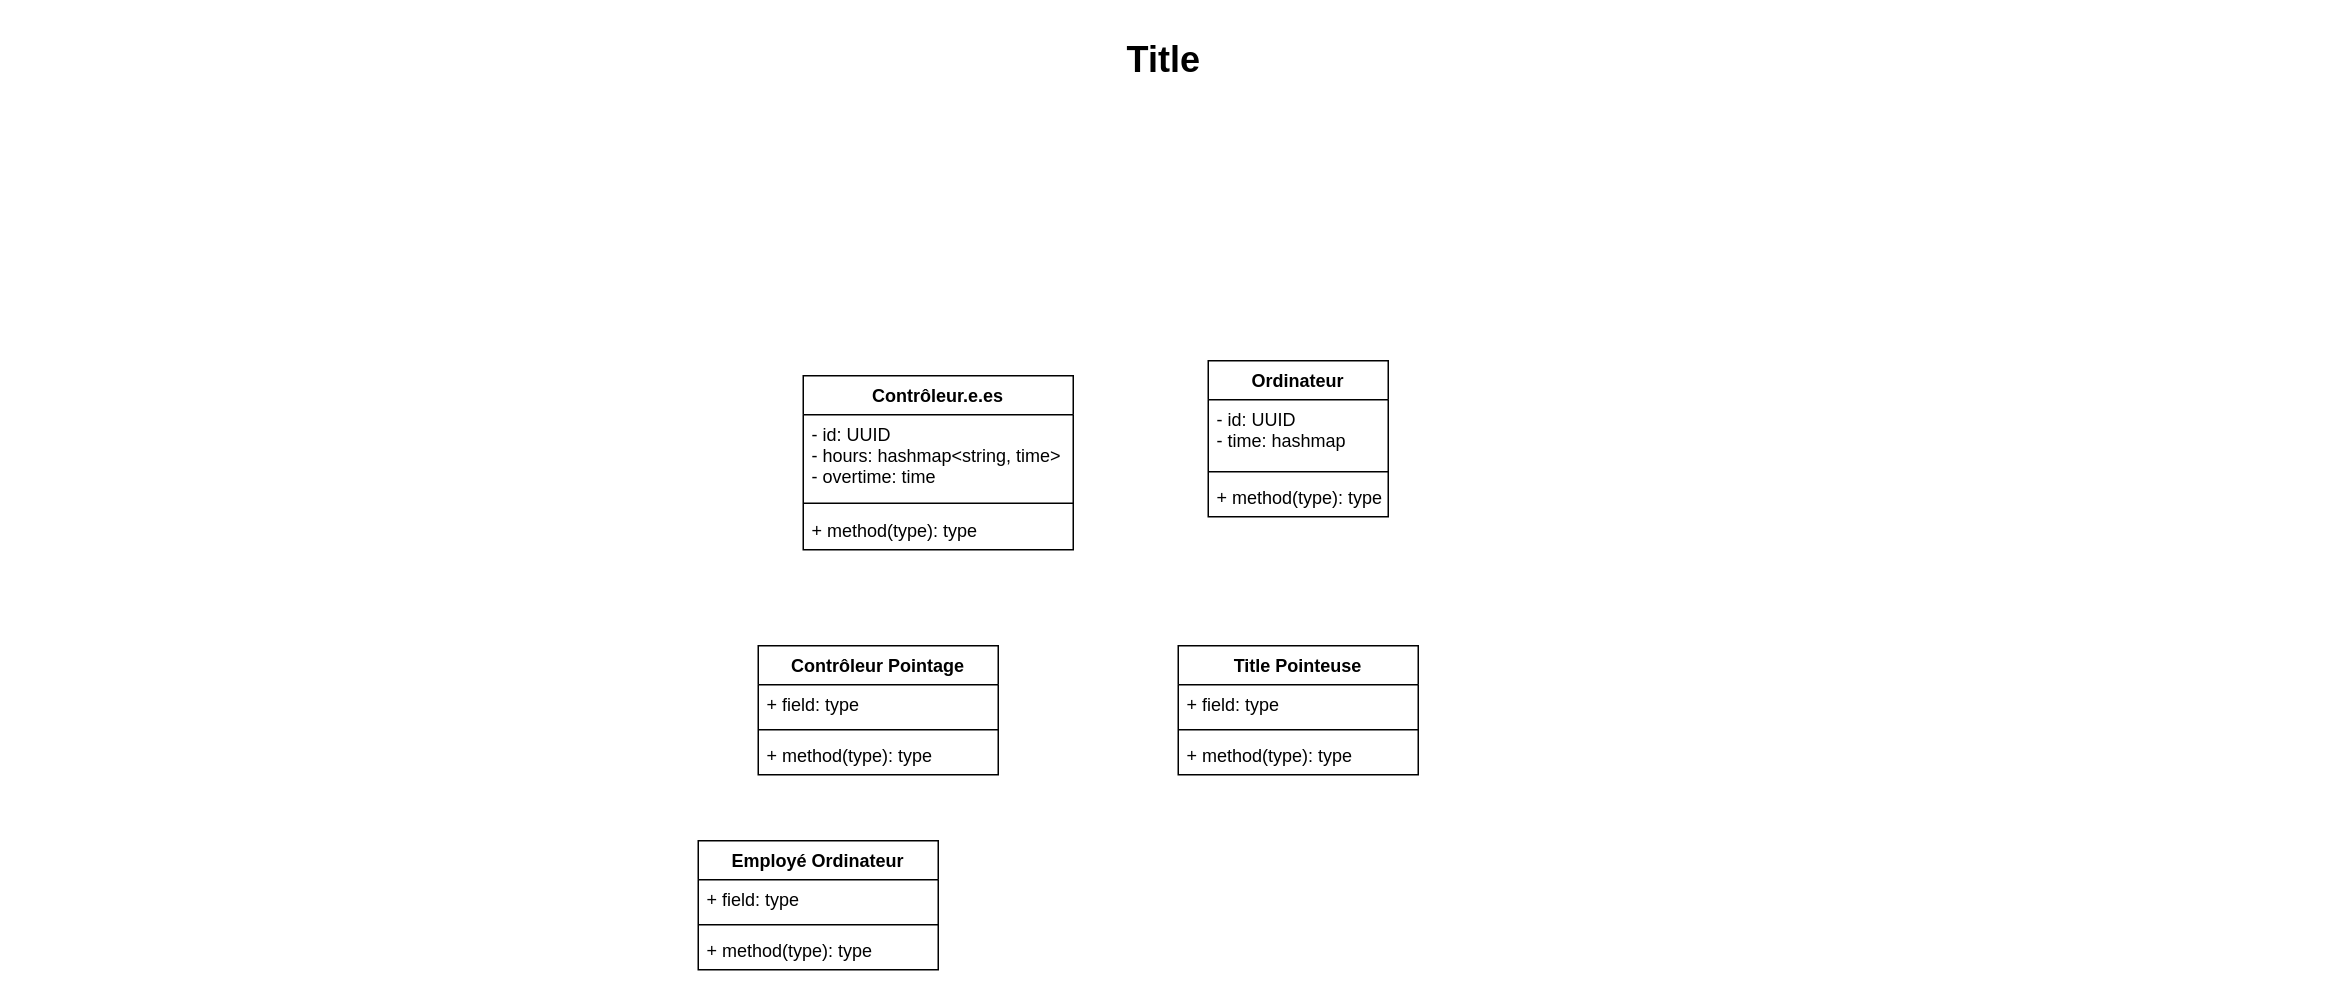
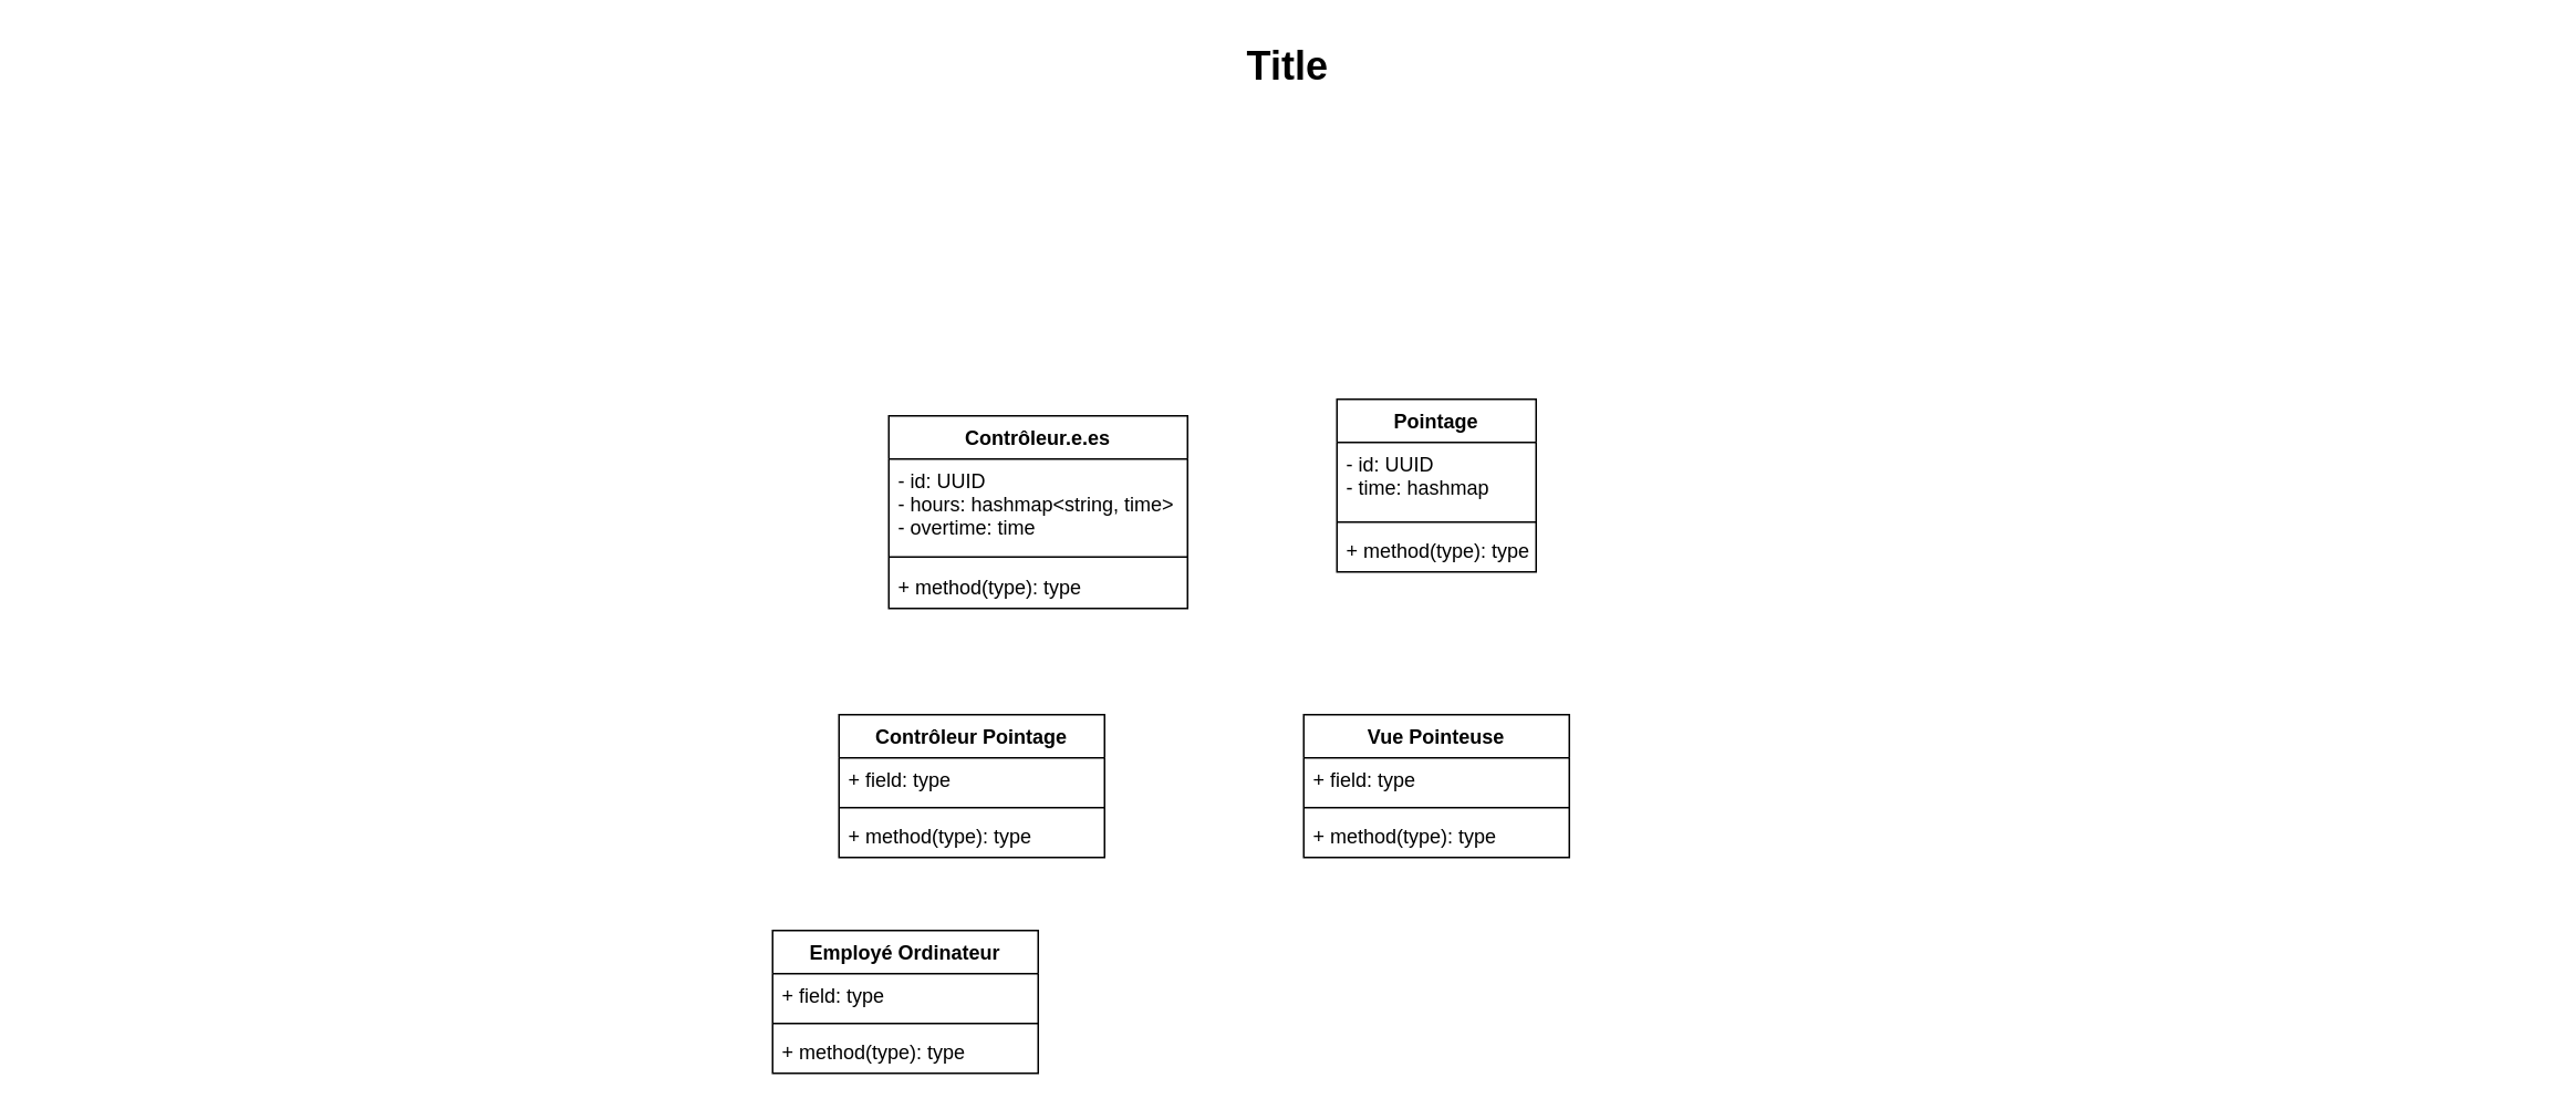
  <mxCell id="0" style=";html=1;" />
  <mxCell id="1" style=";html=1;" parent="0" />
  <mxCell id="2" value="Title" style="text;strokeColor=none;fillColor=none;html=1;fontSize=24;fontStyle=1;verticalAlign=middle;align=center;" parent="1" vertex="1"><mxGeometry x="20" y="20" width="1510" height="40" as="geometry" /></mxCell>
  <mxCell id="3" value="Contrôleur.e.es" style="swimlane;fontStyle=1;align=center;verticalAlign=top;childLayout=stackLayout;horizontal=1;startSize=26;horizontalStack=0;resizeParent=1;resizeParentMax=0;resizeLast=0;collapsible=1;marginBottom=0;" vertex="1" parent="1"><mxGeometry x="535" y="250" width="180" height="116" as="geometry" /></mxCell>
  <mxCell id="4" value="- id: UUID&#10;- hours: hashmap&lt;string, time&gt;&#10;- overtime: time" style="text;strokeColor=none;fillColor=none;align=left;verticalAlign=top;spacingLeft=4;spacingRight=4;overflow=hidden;rotatable=0;points=[[0,0.5],[1,0.5]];portConstraint=eastwest;" vertex="1" parent="3"><mxGeometry y="26" width="180" height="54" as="geometry" /></mxCell>
  <mxCell id="5" value="" style="line;strokeWidth=1;fillColor=none;align=left;verticalAlign=middle;spacingTop=-1;spacingLeft=3;spacingRight=3;rotatable=0;labelPosition=right;points=[];portConstraint=eastwest;" vertex="1" parent="3"><mxGeometry y="80" width="180" height="10" as="geometry" /></mxCell>
  <mxCell id="6" value="+ method(type): type" style="text;strokeColor=none;fillColor=none;align=left;verticalAlign=top;spacingLeft=4;spacingRight=4;overflow=hidden;rotatable=0;points=[[0,0.5],[1,0.5]];portConstraint=eastwest;" vertex="1" parent="3"><mxGeometry y="90" width="180" height="26" as="geometry" /></mxCell>
- <mxCell id="7" value="Ordinateur" style="swimlane;fontStyle=1;align=center;verticalAlign=top;childLayout=stackLayout;horizontal=1;startSize=26;horizontalStack=0;resizeParent=1;resizeParentMax=0;resizeLast=0;collapsible=1;marginBottom=0;" vertex="1" parent="1"><mxGeometry x="805" y="240" width="120" height="104" as="geometry" /></mxCell>
+ <mxCell id="7" value="Pointage" style="swimlane;fontStyle=1;align=center;verticalAlign=top;childLayout=stackLayout;horizontal=1;startSize=26;horizontalStack=0;resizeParent=1;resizeParentMax=0;resizeLast=0;collapsible=1;marginBottom=0;" vertex="1" parent="1"><mxGeometry x="805" y="240" width="120" height="104" as="geometry" /></mxCell>
  <mxCell id="8" value="- id: UUID &#10;- time: hashmap" style="text;strokeColor=none;fillColor=none;align=left;verticalAlign=top;spacingLeft=4;spacingRight=4;overflow=hidden;rotatable=0;points=[[0,0.5],[1,0.5]];portConstraint=eastwest;" vertex="1" parent="7"><mxGeometry y="26" width="120" height="44" as="geometry" /></mxCell>
  <mxCell id="9" value="" style="line;strokeWidth=1;fillColor=none;align=left;verticalAlign=middle;spacingTop=-1;spacingLeft=3;spacingRight=3;rotatable=0;labelPosition=right;points=[];portConstraint=eastwest;" vertex="1" parent="7"><mxGeometry y="70" width="120" height="8" as="geometry" /></mxCell>
  <mxCell id="10" value="+ method(type): type" style="text;strokeColor=none;fillColor=none;align=left;verticalAlign=top;spacingLeft=4;spacingRight=4;overflow=hidden;rotatable=0;points=[[0,0.5],[1,0.5]];portConstraint=eastwest;" vertex="1" parent="7"><mxGeometry y="78" width="120" height="26" as="geometry" /></mxCell>
- <mxCell id="11" value="Title Pointeuse" style="swimlane;fontStyle=1;align=center;verticalAlign=top;childLayout=stackLayout;horizontal=1;startSize=26;horizontalStack=0;resizeParent=1;resizeParentMax=0;resizeLast=0;collapsible=1;marginBottom=0;" vertex="1" parent="1"><mxGeometry x="785" y="430" width="160" height="86" as="geometry" /></mxCell>
+ <mxCell id="11" value="Vue Pointeuse" style="swimlane;fontStyle=1;align=center;verticalAlign=top;childLayout=stackLayout;horizontal=1;startSize=26;horizontalStack=0;resizeParent=1;resizeParentMax=0;resizeLast=0;collapsible=1;marginBottom=0;" vertex="1" parent="1"><mxGeometry x="785" y="430" width="160" height="86" as="geometry" /></mxCell>
  <mxCell id="12" value="+ field: type" style="text;strokeColor=none;fillColor=none;align=left;verticalAlign=top;spacingLeft=4;spacingRight=4;overflow=hidden;rotatable=0;points=[[0,0.5],[1,0.5]];portConstraint=eastwest;" vertex="1" parent="11"><mxGeometry y="26" width="160" height="26" as="geometry" /></mxCell>
  <mxCell id="13" value="" style="line;strokeWidth=1;fillColor=none;align=left;verticalAlign=middle;spacingTop=-1;spacingLeft=3;spacingRight=3;rotatable=0;labelPosition=right;points=[];portConstraint=eastwest;" vertex="1" parent="11"><mxGeometry y="52" width="160" height="8" as="geometry" /></mxCell>
  <mxCell id="14" value="+ method(type): type" style="text;strokeColor=none;fillColor=none;align=left;verticalAlign=top;spacingLeft=4;spacingRight=4;overflow=hidden;rotatable=0;points=[[0,0.5],[1,0.5]];portConstraint=eastwest;" vertex="1" parent="11"><mxGeometry y="60" width="160" height="26" as="geometry" /></mxCell>
  <mxCell id="15" value="Contrôleur Pointage" style="swimlane;fontStyle=1;align=center;verticalAlign=top;childLayout=stackLayout;horizontal=1;startSize=26;horizontalStack=0;resizeParent=1;resizeParentMax=0;resizeLast=0;collapsible=1;marginBottom=0;" vertex="1" parent="1"><mxGeometry x="505" y="430" width="160" height="86" as="geometry" /></mxCell>
  <mxCell id="16" value="+ field: type" style="text;strokeColor=none;fillColor=none;align=left;verticalAlign=top;spacingLeft=4;spacingRight=4;overflow=hidden;rotatable=0;points=[[0,0.5],[1,0.5]];portConstraint=eastwest;" vertex="1" parent="15"><mxGeometry y="26" width="160" height="26" as="geometry" /></mxCell>
  <mxCell id="17" value="" style="line;strokeWidth=1;fillColor=none;align=left;verticalAlign=middle;spacingTop=-1;spacingLeft=3;spacingRight=3;rotatable=0;labelPosition=right;points=[];portConstraint=eastwest;" vertex="1" parent="15"><mxGeometry y="52" width="160" height="8" as="geometry" /></mxCell>
  <mxCell id="18" value="+ method(type): type" style="text;strokeColor=none;fillColor=none;align=left;verticalAlign=top;spacingLeft=4;spacingRight=4;overflow=hidden;rotatable=0;points=[[0,0.5],[1,0.5]];portConstraint=eastwest;" vertex="1" parent="15"><mxGeometry y="60" width="160" height="26" as="geometry" /></mxCell>
  <mxCell id="19" value="Employé Ordinateur" style="swimlane;fontStyle=1;align=center;verticalAlign=top;childLayout=stackLayout;horizontal=1;startSize=26;horizontalStack=0;resizeParent=1;resizeParentMax=0;resizeLast=0;collapsible=1;marginBottom=0;" vertex="1" parent="1"><mxGeometry x="465" y="560" width="160" height="86" as="geometry" /></mxCell>
  <mxCell id="20" value="+ field: type" style="text;strokeColor=none;fillColor=none;align=left;verticalAlign=top;spacingLeft=4;spacingRight=4;overflow=hidden;rotatable=0;points=[[0,0.5],[1,0.5]];portConstraint=eastwest;" vertex="1" parent="19"><mxGeometry y="26" width="160" height="26" as="geometry" /></mxCell>
  <mxCell id="21" value="" style="line;strokeWidth=1;fillColor=none;align=left;verticalAlign=middle;spacingTop=-1;spacingLeft=3;spacingRight=3;rotatable=0;labelPosition=right;points=[];portConstraint=eastwest;" vertex="1" parent="19"><mxGeometry y="52" width="160" height="8" as="geometry" /></mxCell>
  <mxCell id="22" value="+ method(type): type" style="text;strokeColor=none;fillColor=none;align=left;verticalAlign=top;spacingLeft=4;spacingRight=4;overflow=hidden;rotatable=0;points=[[0,0.5],[1,0.5]];portConstraint=eastwest;" vertex="1" parent="19"><mxGeometry y="60" width="160" height="26" as="geometry" /></mxCell>
